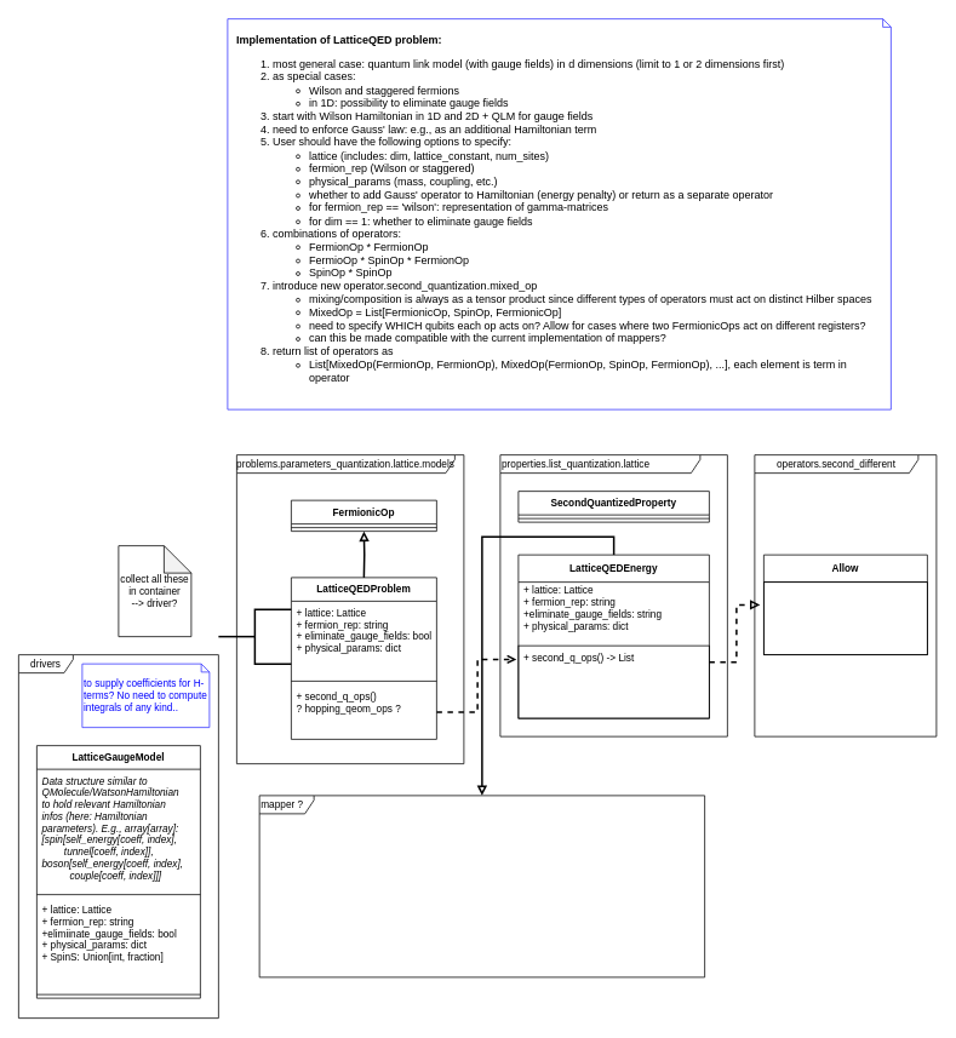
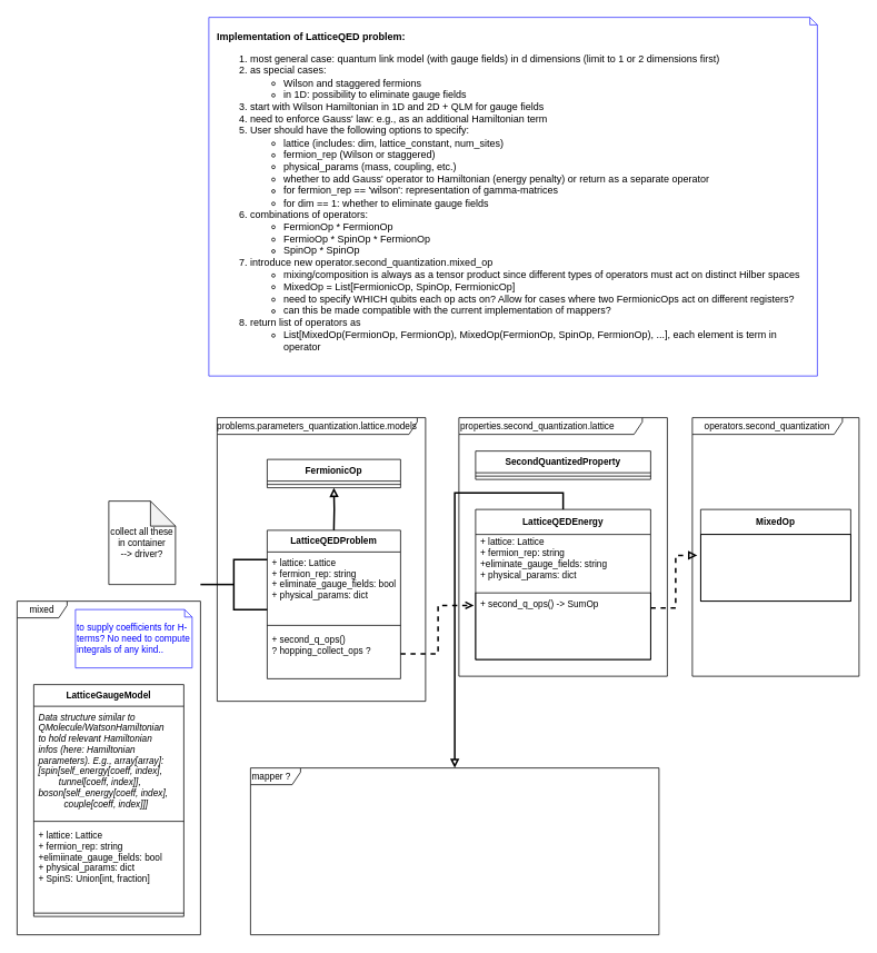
  <mxCell id="0" />
  <mxCell id="1" parent="0" />
- <mxCell id="2" value="&lt;font style=&quot;font-size: 11px&quot;&gt;properties&lt;/font&gt;.list_quantization.lattice" style="shape=umlFrame;whiteSpace=wrap;html=1;fontSize=11;align=left;width=220;height=20;" parent="1" vertex="1"><mxGeometry x="550" y="500" width="250" height="310" as="geometry" /></mxCell>
- <mxCell id="3" value="drivers" style="shape=umlFrame;whiteSpace=wrap;html=1;width=60;height=20;fontSize=11;" parent="1" vertex="1"><mxGeometry x="20" y="720" width="220" height="400" as="geometry" /></mxCell>
+ <mxCell id="2" value="&lt;font style=&quot;font-size: 11px&quot;&gt;properties&lt;/font&gt;.second_quantization.lattice" style="shape=umlFrame;whiteSpace=wrap;html=1;fontSize=11;align=left;width=220;height=20;" parent="1" vertex="1"><mxGeometry x="550" y="500" width="250" height="310" as="geometry" /></mxCell>
+ <mxCell id="3" value="mixed" style="shape=umlFrame;whiteSpace=wrap;html=1;width=60;height=20;fontSize=11;" parent="1" vertex="1"><mxGeometry x="20" y="720" width="220" height="400" as="geometry" /></mxCell>
  <mxCell id="4" value="problems.parameters_quantization.lattice.models" style="shape=umlFrame;whiteSpace=wrap;html=1;width=240;height=20;fontSize=11;" parent="1" vertex="1"><mxGeometry x="260" y="500" width="250" height="340" as="geometry" /></mxCell>
  <mxCell id="5" value="FermionicOp" style="swimlane;fontStyle=1;align=center;verticalAlign=top;childLayout=stackLayout;horizontal=1;startSize=26;horizontalStack=0;resizeParent=1;resizeParentMax=0;resizeLast=0;collapsible=1;marginBottom=0;fontSize=11;" parent="1" vertex="1"><mxGeometry x="320" y="550" width="160" height="34" as="geometry" /></mxCell>
  <mxCell id="6" value="" style="line;strokeWidth=1;fillColor=none;align=left;verticalAlign=middle;spacingTop=-1;spacingLeft=3;spacingRight=3;rotatable=0;labelPosition=right;points=[];portConstraint=eastwest;fontSize=11;" parent="5" vertex="1"><mxGeometry y="26" width="160" height="8" as="geometry" /></mxCell>
  <mxCell id="7" style="edgeStyle=orthogonalEdgeStyle;rounded=0;orthogonalLoop=1;jettySize=auto;html=1;exitX=0.5;exitY=0;exitDx=0;exitDy=0;entryX=0.5;entryY=1;entryDx=0;entryDy=0;endArrow=block;endFill=0;strokeWidth=2;startSize=6;jumpSize=6;jumpStyle=none;fontSize=11;" parent="1" target="5" edge="1"><mxGeometry relative="1" as="geometry"><mxPoint x="400" y="635" as="sourcePoint" /></mxGeometry></mxCell>
  <mxCell id="8" value="LatticeQEDProblem" style="swimlane;fontStyle=1;align=center;verticalAlign=top;childLayout=stackLayout;horizontal=1;startSize=26;horizontalStack=0;resizeParent=1;resizeParentMax=0;resizeLast=0;collapsible=1;marginBottom=0;fontSize=11;" parent="1" vertex="1"><mxGeometry x="320" y="635" width="160" height="178" as="geometry" /></mxCell>
  <mxCell id="9" value="+ lattice: Lattice&#10;+ fermion_rep: string&#10;+ eliminate_gauge_fields: bool&#10;+ physical_params: dict&#10;&#10;&#10;" style="text;strokeColor=none;fillColor=none;align=left;verticalAlign=top;spacingLeft=4;spacingRight=4;overflow=hidden;rotatable=0;points=[[0,0.5],[1,0.5]];portConstraint=eastwest;fontSize=11;fontStyle=0;horizontal=1;" parent="8" vertex="1"><mxGeometry y="26" width="160" height="84" as="geometry" /></mxCell>
  <mxCell id="10" value="" style="line;strokeWidth=1;fillColor=none;align=left;verticalAlign=middle;spacingTop=-1;spacingLeft=3;spacingRight=3;rotatable=0;labelPosition=right;points=[];portConstraint=eastwest;fontSize=11;" parent="8" vertex="1"><mxGeometry y="110" width="160" height="8" as="geometry" /></mxCell>
- <mxCell id="11" value="+ second_q_ops()&#10;? hopping_qeom_ops ?" style="text;strokeColor=none;fillColor=none;align=left;verticalAlign=top;spacingLeft=4;spacingRight=4;overflow=hidden;rotatable=0;points=[[0,0.5],[1,0.5]];portConstraint=eastwest;fontSize=11;" parent="8" vertex="1"><mxGeometry y="118" width="160" height="60" as="geometry" /></mxCell>
+ <mxCell id="11" value="+ second_q_ops()&#10;? hopping_collect_ops ?" style="text;strokeColor=none;fillColor=none;align=left;verticalAlign=top;spacingLeft=4;spacingRight=4;overflow=hidden;rotatable=0;points=[[0,0.5],[1,0.5]];portConstraint=eastwest;fontSize=11;" parent="8" vertex="1"><mxGeometry y="118" width="160" height="60" as="geometry" /></mxCell>
  <mxCell id="12" style="edgeStyle=orthogonalEdgeStyle;rounded=0;orthogonalLoop=1;jettySize=auto;html=1;endArrow=block;endFill=0;strokeWidth=2;fontSize=11;exitX=0.5;exitY=0;exitDx=0;exitDy=0;" parent="1" source="24" target="23" edge="1"><mxGeometry relative="1" as="geometry"><mxPoint x="675" y="620" as="sourcePoint" /></mxGeometry></mxCell>
  <mxCell id="13" value="SecondQuantizedProperty" style="swimlane;fontStyle=1;align=center;verticalAlign=top;childLayout=stackLayout;horizontal=1;startSize=26;horizontalStack=0;resizeParent=1;resizeParentMax=0;resizeLast=0;collapsible=1;marginBottom=0;fontSize=11;" parent="1" vertex="1"><mxGeometry x="570" y="540" width="210" height="34" as="geometry" /></mxCell>
  <mxCell id="14" value="" style="line;strokeWidth=1;fillColor=none;align=left;verticalAlign=middle;spacingTop=-1;spacingLeft=3;spacingRight=3;rotatable=0;labelPosition=right;points=[];portConstraint=eastwest;fontSize=11;" parent="13" vertex="1"><mxGeometry y="26" width="210" height="8" as="geometry" /></mxCell>
  <mxCell id="15" style="edgeStyle=orthogonalEdgeStyle;rounded=0;orthogonalLoop=1;jettySize=auto;html=1;endArrow=open;endFill=0;strokeWidth=2;fontSize=11;exitX=1;exitY=0.5;exitDx=0;exitDy=0;entryX=-0.01;entryY=0.188;entryDx=0;entryDy=0;entryPerimeter=0;dashed=1;" parent="1" source="11" target="26" edge="1"><mxGeometry relative="1" as="geometry"><mxPoint x="424" y="690" as="sourcePoint" /><Array as="points" /><mxPoint x="580" y="728" as="targetPoint" /></mxGeometry></mxCell>
  <mxCell id="16" value="&lt;div&gt;&lt;b&gt;Implementation of LatticeQED problem:&lt;/b&gt;&lt;/div&gt;&lt;div&gt;&lt;ol&gt;&lt;li&gt;most general case: quantum link model (with gauge fields) in d dimensions (limit to 1 or 2 dimensions first)&lt;/li&gt;&lt;li&gt;as special cases:&lt;br&gt;&lt;ul&gt;&lt;li&gt;Wilson and staggered fermions&lt;/li&gt;&lt;li&gt;in 1D: possibility to eliminate gauge fields&lt;/li&gt;&lt;/ul&gt;&lt;/li&gt;&lt;li&gt;start with Wilson Hamiltonian in 1D and 2D + QLM for gauge fields&lt;/li&gt;&lt;li&gt;need to enforce Gauss' law: e.g., as an additional Hamiltonian term&lt;/li&gt;&lt;li&gt;User should have the following options to specify:&lt;br&gt;&lt;ul&gt;&lt;li&gt;lattice (includes: dim, lattice_constant, num_sites)&lt;/li&gt;&lt;li&gt;fermion_rep (Wilson or staggered)&lt;/li&gt;&lt;li&gt;physical_params (mass, coupling, etc.)&lt;/li&gt;&lt;li&gt;whether to add Gauss' operator to Hamiltonian (energy penalty) or return as a separate operator&lt;/li&gt;&lt;li&gt;for fermion_rep == 'wilson': representation of gamma-matrices&lt;br&gt;&lt;/li&gt;&lt;li&gt;for dim == 1: whether to eliminate gauge fields&lt;br&gt;&lt;/li&gt;&lt;/ul&gt;&lt;/li&gt;&lt;li&gt;combinations of operators:&lt;br&gt;&lt;ul&gt;&lt;li&gt;FermionOp * FermionOp&lt;/li&gt;&lt;li&gt;FermioOp * SpinOp * FermionOp&lt;/li&gt;&lt;li&gt;SpinOp * SpinOp&lt;/li&gt;&lt;/ul&gt;&lt;/li&gt;&lt;li&gt;introduce new operator.second_quantization.mixed_op&lt;br&gt;&lt;ul&gt;&lt;li&gt;mixing/composition is always as a tensor product since different types of operators must act on distinct Hilber spaces&lt;/li&gt;&lt;li&gt;MixedOp = List[FermionicOp, SpinOp, FermionicOp]&lt;/li&gt;&lt;li&gt;need to specify WHICH qubits each op acts on? Allow for cases where two FermionicOps act on different registers?&lt;/li&gt;&lt;li&gt;can this be made compatible with the current implementation of mappers?&lt;br&gt;&lt;/li&gt;&lt;/ul&gt;&lt;/li&gt;&lt;li&gt;return list of operators as&lt;br&gt;&lt;ul&gt;&lt;li&gt;List[MixedOp(FermionOp, FermionOp), MixedOp(FermionOp, SpinOp, FermionOp), ...], each element is term in operator&lt;/li&gt;&lt;/ul&gt;&lt;/li&gt;&lt;/ol&gt;&lt;/div&gt;" style="shape=note;size=9;whiteSpace=wrap;html=1;strokeColor=#3333FF;align=left;perimeterSpacing=0;spacingLeft=10;spacingTop=10;spacingBottom=10;spacingRight=10;spacing=0;" parent="1" vertex="1"><mxGeometry x="250" y="20" width="730" height="430" as="geometry" /></mxCell>
  <mxCell id="17" value="&lt;div style=&quot;font-size: 11px;&quot;&gt;&lt;font style=&quot;font-size: 11px;&quot; color=&quot;#0000FF&quot;&gt;to supply coefficients for H-terms? No need to compute integrals of any kind.. &lt;br style=&quot;font-size: 11px;&quot;&gt;&lt;/font&gt;&lt;/div&gt;" style="shape=note;size=9;whiteSpace=wrap;html=1;strokeColor=#3333FF;align=left;fontSize=11;" parent="1" vertex="1"><mxGeometry x="90" y="730" width="140" height="70" as="geometry" /></mxCell>
  <mxCell id="18" value="LatticeGaugeModel" style="swimlane;fontStyle=1;align=center;verticalAlign=top;childLayout=stackLayout;horizontal=1;startSize=26;horizontalStack=0;resizeParent=1;resizeParentMax=0;resizeLast=0;collapsible=1;marginBottom=0;fontSize=11;strokeColor=#000000;" parent="1" vertex="1"><mxGeometry x="40" y="820" width="180" height="278" as="geometry" /></mxCell>
  <mxCell id="19" value="Data structure similar to&#10;QMolecule/WatsonHamiltonian&#10;to hold relevant Hamiltonian&#10;infos (here: Hamiltonian&#10;parameters). E.g., array[array]:&#10;[spin[self_energy[coeff, index],&#10;        tunnel[coeff, index]],&#10;boson[self_energy[coeff, index],&#10;          couple[coeff, index]]]" style="text;strokeColor=none;fillColor=none;align=left;verticalAlign=top;spacingLeft=4;spacingRight=4;overflow=hidden;rotatable=0;points=[[0,0.5],[1,0.5]];portConstraint=eastwest;fontStyle=2;fontSize=11;" parent="18" vertex="1"><mxGeometry y="26" width="180" height="134" as="geometry" /></mxCell>
  <mxCell id="20" value="" style="line;strokeWidth=1;fillColor=none;align=left;verticalAlign=middle;spacingTop=-1;spacingLeft=3;spacingRight=3;rotatable=0;labelPosition=right;points=[];portConstraint=eastwest;fontSize=11;" parent="18" vertex="1"><mxGeometry y="160" width="180" height="8" as="geometry" /></mxCell>
  <mxCell id="21" value="+ lattice: Lattice&#10;+ fermion_rep: string&#10;+elimiinate_gauge_fields: bool&#10;+ physical_params: dict&#10;+ SpinS: Union[int, fraction]&#10;&#10;" style="text;strokeColor=none;fillColor=none;align=left;verticalAlign=top;spacingLeft=4;spacingRight=4;overflow=hidden;rotatable=0;points=[[0,0.5],[1,0.5]];portConstraint=eastwest;fontSize=11;" parent="18" vertex="1"><mxGeometry y="168" width="180" height="102" as="geometry" /></mxCell>
  <mxCell id="22" value="" style="line;strokeWidth=1;fillColor=none;align=left;verticalAlign=middle;spacingTop=-1;spacingLeft=3;spacingRight=3;rotatable=0;labelPosition=right;points=[];portConstraint=eastwest;fontSize=11;" parent="18" vertex="1"><mxGeometry y="270" width="180" height="8" as="geometry" /></mxCell>
- <mxCell id="23" value="mapper ?" style="shape=umlFrame;whiteSpace=wrap;html=1;fontSize=11;strokeColor=#000000;align=left;width=60;height=20;" parent="1" vertex="1"><mxGeometry x="285" y="875" width="490" height="200" as="geometry" /></mxCell>
+ <mxCell id="23" value="mapper ?" style="shape=umlFrame;whiteSpace=wrap;html=1;fontSize=11;strokeColor=#000000;align=left;width=60;height=20;" parent="1" vertex="1"><mxGeometry x="300" y="920" width="490" height="200" as="geometry" /></mxCell>
  <mxCell id="24" value="LatticeQEDEnergy" style="swimlane;fontStyle=1;childLayout=stackLayout;horizontal=1;startSize=30;horizontalStack=0;resizeParent=1;resizeParentMax=0;resizeLast=0;collapsible=1;marginBottom=0;fontSize=11;" vertex="1" parent="1"><mxGeometry x="570" y="610" width="210" height="180" as="geometry" /></mxCell>
  <mxCell id="25" value="+ lattice: Lattice&#10;+ fermion_rep: string&#10;+eliminate_gauge_fields: string&#10;+ physical_params: dict&#10;" style="text;strokeColor=none;fillColor=none;align=left;verticalAlign=middle;spacingLeft=4;spacingRight=4;overflow=hidden;points=[[0,0.5],[1,0.5]];portConstraint=eastwest;rotatable=0;fontSize=11;" vertex="1" parent="24"><mxGeometry y="30" width="210" height="70" as="geometry" /></mxCell>
- <mxCell id="26" value="+ second_q_ops() -&gt; List" style="text;strokeColor=default;fillColor=none;align=left;verticalAlign=top;spacingLeft=4;spacingRight=4;overflow=hidden;points=[[0,0.5],[1,0.5]];portConstraint=eastwest;rotatable=0;fontSize=11;labelPosition=center;verticalLabelPosition=middle;" vertex="1" parent="24"><mxGeometry y="100" width="210" height="80" as="geometry" /></mxCell>
+ <mxCell id="26" value="+ second_q_ops() -&gt; SumOp" style="text;strokeColor=default;fillColor=none;align=left;verticalAlign=top;spacingLeft=4;spacingRight=4;overflow=hidden;points=[[0,0.5],[1,0.5]];portConstraint=eastwest;rotatable=0;fontSize=11;labelPosition=center;verticalLabelPosition=middle;" vertex="1" parent="24"><mxGeometry y="100" width="210" height="80" as="geometry" /></mxCell>
  <mxCell id="27" value="" style="strokeWidth=2;html=1;shape=mxgraph.flowchart.annotation_2;align=left;labelPosition=right;pointerEvents=1;fontSize=11;" vertex="1" parent="1"><mxGeometry x="240" y="670" width="80" height="60" as="geometry" /></mxCell>
  <mxCell id="28" value="collect all these in container&lt;br&gt;--&amp;gt; driver?" style="shape=note;whiteSpace=wrap;html=1;backgroundOutline=1;darkOpacity=0.05;fontSize=11;strokeColor=default;" vertex="1" parent="1"><mxGeometry x="130" y="600" width="80" height="100" as="geometry" /></mxCell>
- <mxCell id="29" value="operators.second_different" style="shape=umlFrame;whiteSpace=wrap;html=1;width=180;height=20;fontSize=11;" vertex="1" parent="1"><mxGeometry x="830" y="500" width="200" height="310" as="geometry" /></mxCell>
- <mxCell id="30" value="Allow" style="swimlane;fontStyle=1;childLayout=stackLayout;horizontal=1;startSize=30;horizontalStack=0;resizeParent=1;resizeParentMax=0;resizeLast=0;collapsible=1;marginBottom=0;fontSize=11;" vertex="1" parent="1"><mxGeometry x="840" y="610" width="180" height="110" as="geometry" /></mxCell>
+ <mxCell id="29" value="operators.second_quantization" style="shape=umlFrame;whiteSpace=wrap;html=1;width=180;height=20;fontSize=11;" vertex="1" parent="1"><mxGeometry x="830" y="500" width="200" height="310" as="geometry" /></mxCell>
+ <mxCell id="30" value="MixedOp" style="swimlane;fontStyle=1;childLayout=stackLayout;horizontal=1;startSize=30;horizontalStack=0;resizeParent=1;resizeParentMax=0;resizeLast=0;collapsible=1;marginBottom=0;fontSize=11;" vertex="1" parent="1"><mxGeometry x="840" y="610" width="180" height="110" as="geometry" /></mxCell>
  <mxCell id="31" value="" style="text;strokeColor=default;fillColor=none;align=left;verticalAlign=top;spacingLeft=4;spacingRight=4;overflow=hidden;points=[[0,0.5],[1,0.5]];portConstraint=eastwest;rotatable=0;fontSize=11;labelPosition=center;verticalLabelPosition=middle;" vertex="1" parent="30"><mxGeometry y="30" width="180" height="80" as="geometry" /></mxCell>
  <mxCell id="32" style="edgeStyle=orthogonalEdgeStyle;rounded=0;orthogonalLoop=1;jettySize=auto;html=1;endArrow=block;endFill=0;strokeWidth=2;fontSize=11;entryX=-0.022;entryY=0.313;entryDx=0;entryDy=0;entryPerimeter=0;dashed=1;" edge="1" parent="1" target="31"><mxGeometry relative="1" as="geometry"><mxPoint x="780" y="728" as="sourcePoint" /><Array as="points"><mxPoint x="810" y="728" /><mxPoint x="810" y="665" /></Array><mxPoint x="867.9" y="670" as="targetPoint" /></mxGeometry></mxCell>
